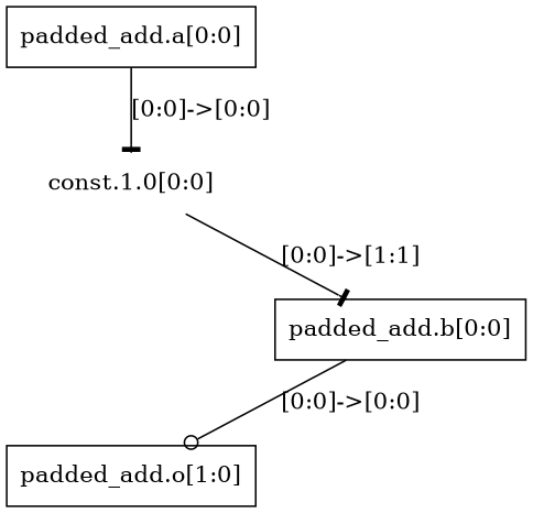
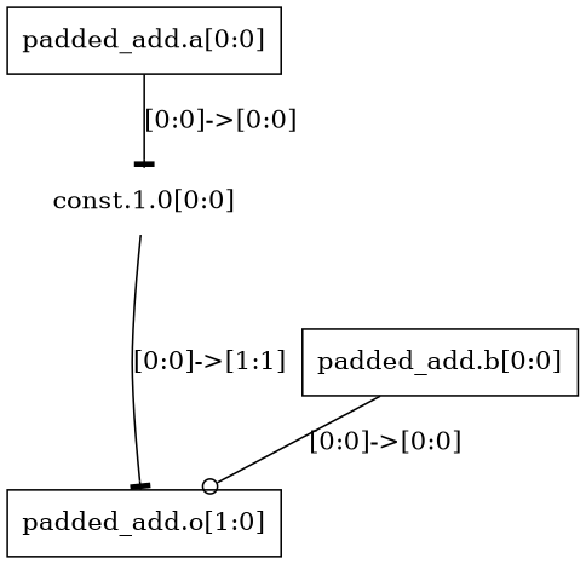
  digraph {
    fontname="DejaVu Serif"
    node [fontname="DejaVu Serif" shape=box]
    edge [arrowhead=tee fontname="DejaVu Serif"]
    n1 [label="padded_add.a[0:0]"]
    n2 [label="const.1.0[0:0]" shape=none]
    n3 [label="padded_add.o[1:0]"]
    n4 [label="padded_add.b[0:0]"]
    n1 -> n2 [label="[0:0]->[0:0]"]
-   n2 -> n4 [label="[0:0]->[1:1]"]
+   n2 -> n3 [label="[0:0]->[1:1]"]
    n4 -> n3 [arrowhead=odot label="[0:0]->[0:0]"]
  }
